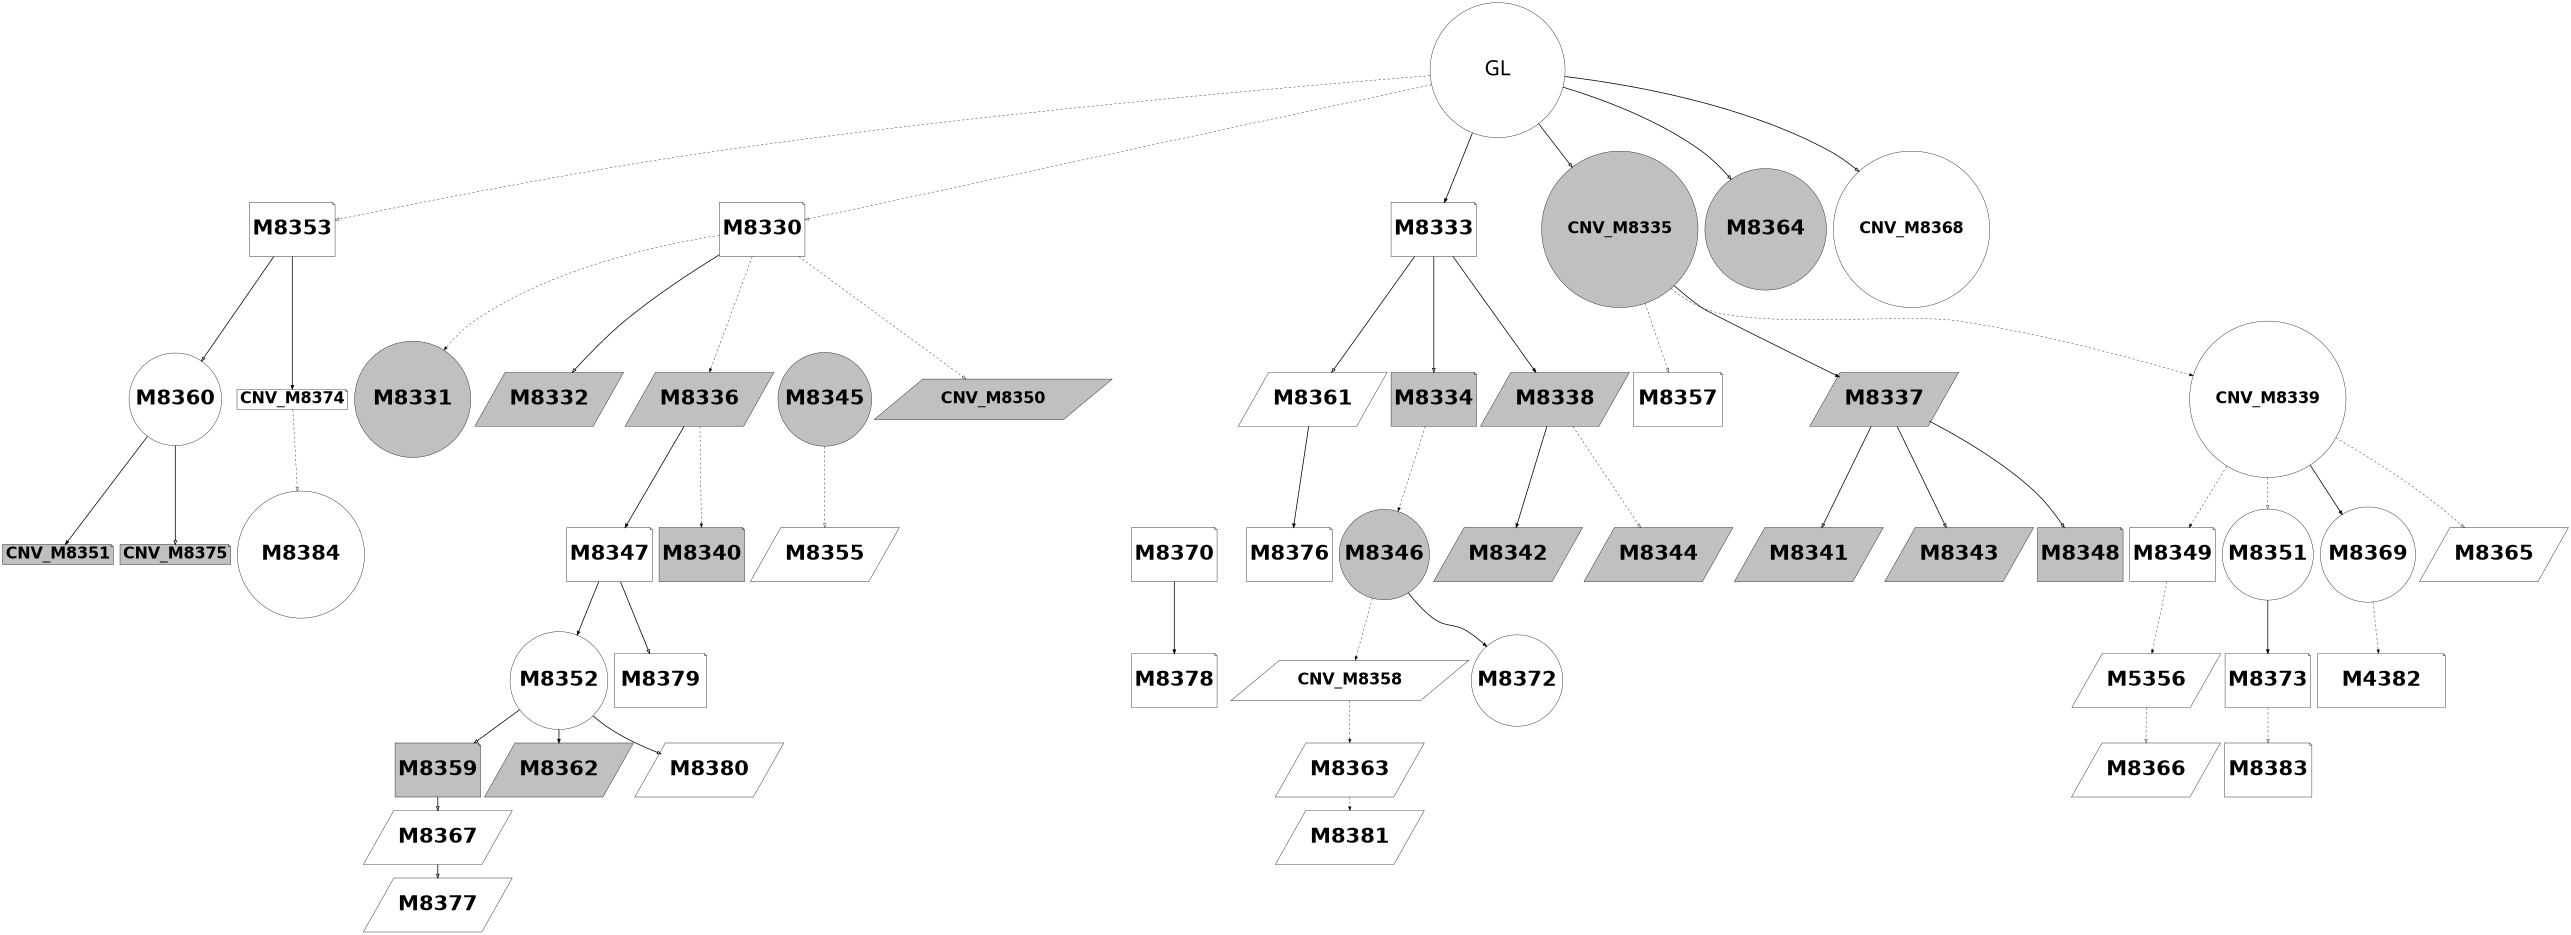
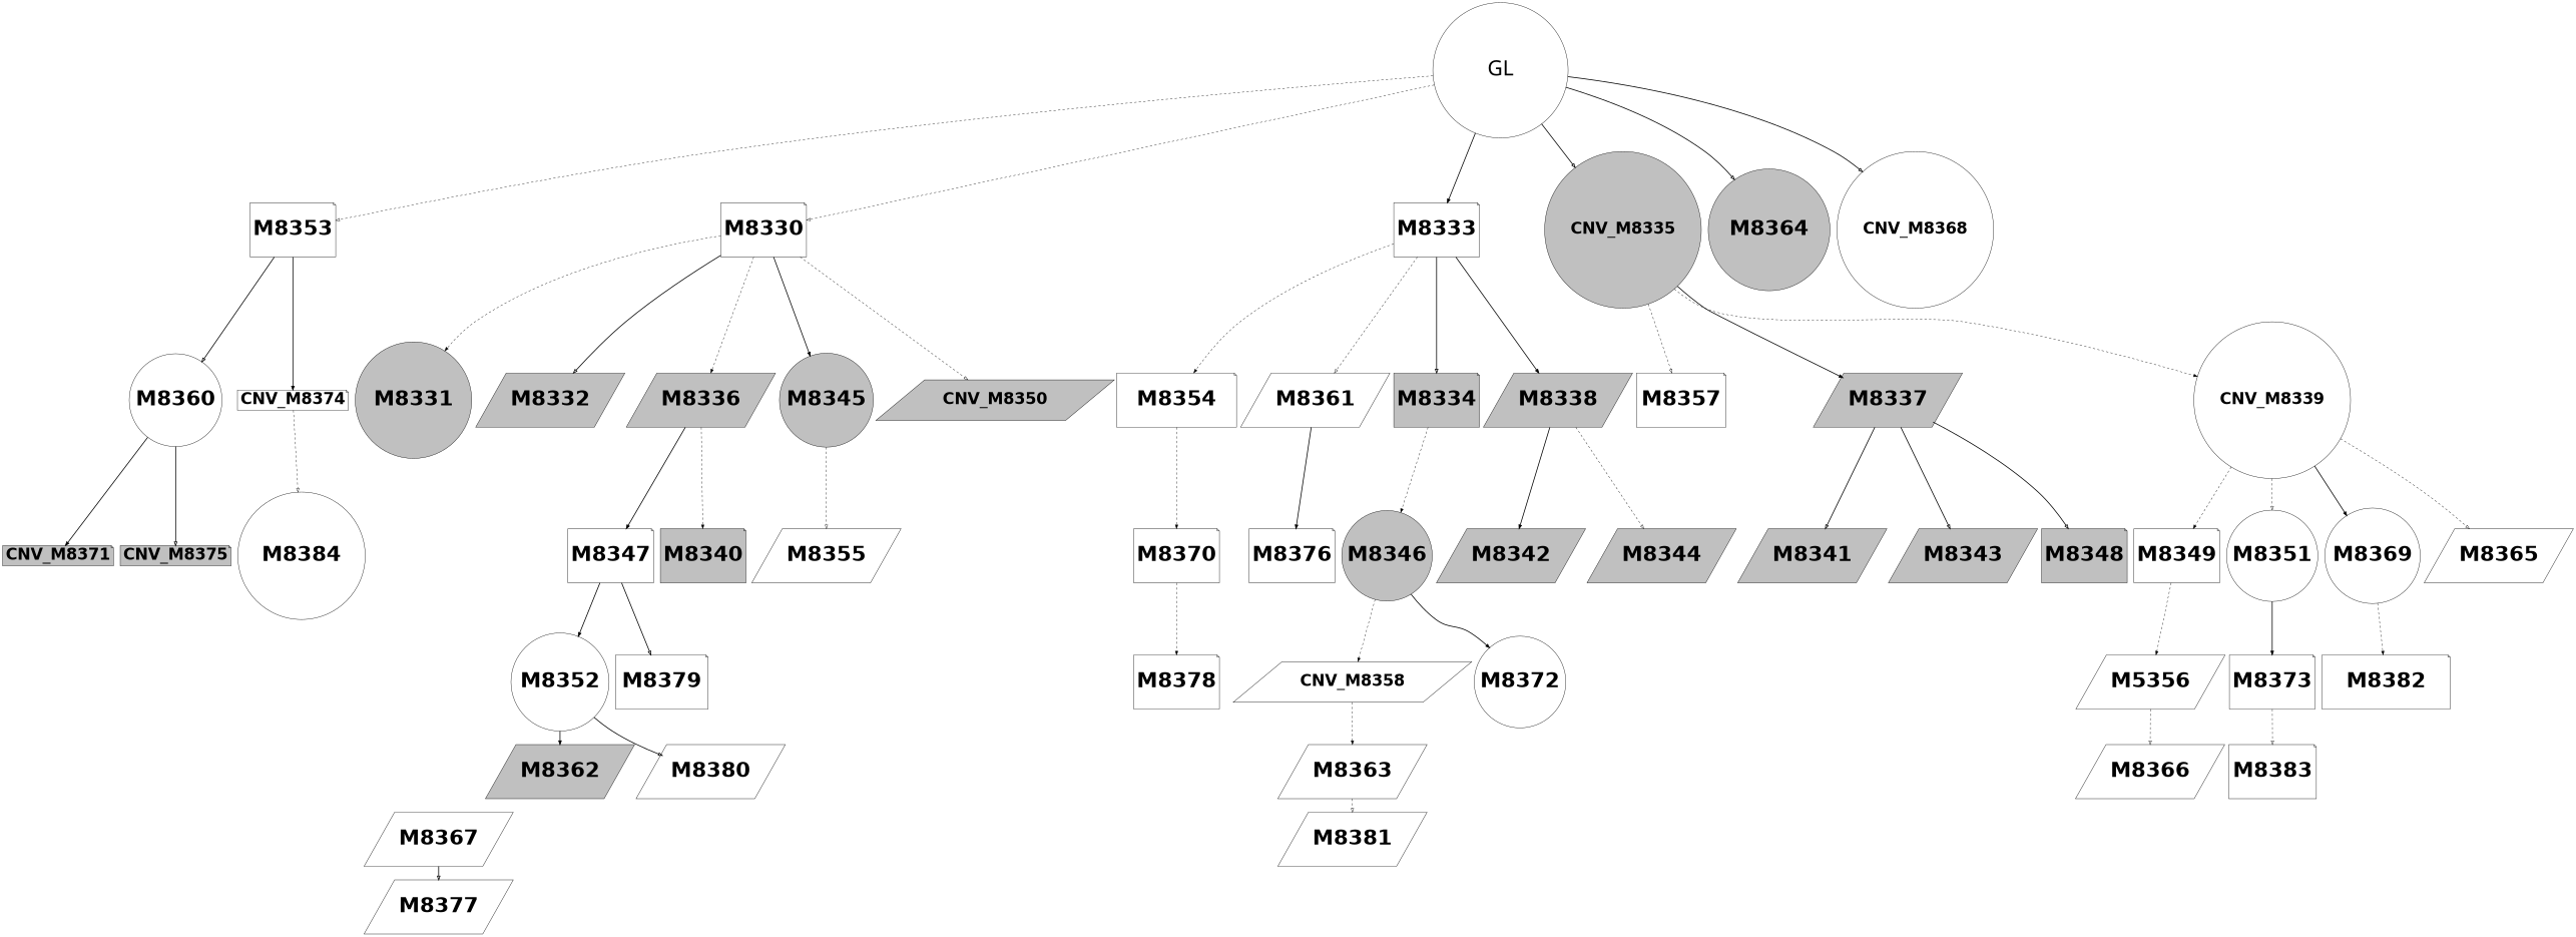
  digraph {
    node [fillcolor=white fontname="helvetica-bold" fontsize=56 shape=parallelogram style=filled]
    edge [arrowhead=onormal style=bold]
    n1 [fillcolor=grey height=2 label=M8346 shape=circle width=2.97]
    n2 [fontsize=42 label=CNV_M8358]
    n3 [height=2 label=M8372 shape=circle width=3.39]
    n4 [height=2 label=M8363 width=2.3]
    n5 [height=2 label=M8381 width=3.19]
    n6 [height=2 label=M8347 shape=note width=1.31]
    n7 [height=2 label=M8352 shape=circle width=1.1]
    n8 [height=2 label=M8379 shape=note width=3.41]
-   n9 [fillcolor=grey height=2 label=M8359 shape=note width=0.78]
    n10 [fillcolor=grey height=2 label=M8362 width=0.02]
    n11 [height=2 label=M8380 width=4.22]
    n12 [height=2 label=M8367 width=1.34]
    n13 [height=2 label=M8349 shape=note width=1.58]
    n14 [height=2 label=M5356 width=3.19]
    n15 [height=2 label=M8366 width=0.16]
    n16 [height=2 label=M8351 shape=circle width=2.8]
    n17 [height=2 label=M8373 shape=note width=2.59]
    n18 [height=2 label=M8383 shape=note width=3.24]
    n19 [height=2 label=M8377 width=4.88]
    n20 [height=2 label=M8353 shape=note width=1.07]
    n21 [height=2 label=M8360 shape=circle width=2.56]
    n22 [fontsize=42 label=CNV_M8374 shape=note]
-   n23 [fillcolor=grey fontsize=42 label=CNV_M8351 shape=note]
+   n23 [fillcolor=grey fontsize=42 label=CNV_M8371 shape=note]
    n24 [fillcolor=grey fontsize=42 label=CNV_M8375 shape=note]
    n25 [height=2 label=M8384 shape=circle width=4.71]
+   n26 [height=2 label=M8354 shape=note width=4.43]
    n27 [height=2 label=M8370 shape=note width=2.85]
    n28 [height=2 label=M8378 shape=note width=1.6]
    n29 [height=2 label=M8361 width=4.81]
    n30 [height=2 label=M8376 shape=note width=1.42]
    n31 [height=2 label=M8369 shape=circle width=3.53]
-   n32 [height=2 label=M4382 shape=note width=4.74]
+   n32 [height=2 label=M8382 shape=note width=4.74]
    n33 [fontname="arial-bold" height=5 label=GL shape=circle width=5 fillcolor="" style=""]
    n34 [height=2 label=M8330 shape=note width=1.44]
    n35 [height=2 label=M8333 shape=note width=2.24]
    n36 [fillcolor=grey fontsize=42 label=CNV_M8335 shape=circle]
    n37 [fillcolor=grey height=2 label=M8364 shape=circle width=4.5]
    n38 [fontsize=42 label=CNV_M8368 shape=circle]
    n39 [fillcolor=grey height=2 label=M8331 shape=circle width=4.3]
    n40 [fillcolor=grey height=2 label=M8332 width=0.53]
    n41 [fillcolor=grey height=2 label=M8336 width=4.86]
    n42 [fillcolor=grey height=2 label=M8345 shape=circle width=2.38]
    n43 [fillcolor=grey fontsize=42 label=CNV_M8350]
    n44 [fillcolor=grey height=2 label=M8334 shape=note width=1.39]
    n45 [fillcolor=grey height=2 label=M8338 width=3.86]
    n46 [height=2 label=M8357 shape=note width=3.3]
    n47 [fillcolor=grey height=2 label=M8337 width=4.42]
    n48 [fontsize=42 label=CNV_M8339 shape=circle]
    n49 [fillcolor=grey height=2 label=M8340 shape=note width=2.13]
    n50 [height=2 label=M8355 width=2.54]
    n51 [fillcolor=grey height=2 label=M8342 width=1.54]
    n52 [fillcolor=grey height=2 label=M8344 width=4.75]
    n53 [fillcolor=grey height=2 label=M8341 width=1.26]
    n54 [fillcolor=grey height=2 label=M8343 width=2.03]
    n55 [fillcolor=grey height=2 label=M8348 shape=note width=0.73]
    n56 [height=2 label=M8365 width=4.34]
    n1 -> n2 [arrowhead=normal style=dashed]
    n1 -> n3 [arrowhead=normal]
    n2 -> n4 [arrowhead=normal style=dashed]
-   n4 -> n5 [arrowhead=normal style=dashed]
+   n4 -> n5 [style=dashed]
    n6 -> n7 [arrowhead=normal]
    n6 -> n8
-   n7 -> n9
    n7 -> n10 [arrowhead=normal]
    n7 -> n11
-   n9 -> n12
    n12 -> n19
    n13 -> n14 [arrowhead=normal style=dashed]
    n14 -> n15 [style=dashed]
    n16 -> n17 [arrowhead=normal]
    n17 -> n18 [style=dashed]
    n20 -> n21
    n20 -> n22 [arrowhead=normal]
    n21 -> n23 [arrowhead=normal]
    n21 -> n24
    n22 -> n25 [style=dashed]
-   n27 -> n28 [arrowhead=normal]
+   n26 -> n27 [arrowhead=normal style=dashed]
+   n27 -> n28 [arrowhead=normal style=dashed]
    n29 -> n30 [arrowhead=normal]
    n31 -> n32 [arrowhead=normal style=dashed]
    n33 -> n20 [style=dashed]
    n33 -> n34 [style=dashed]
    n33 -> n35 [arrowhead=normal]
    n33 -> n36
    n33 -> n37
    n33 -> n38
    n34 -> n39 [arrowhead=normal style=dashed]
    n34 -> n40
    n34 -> n41 [arrowhead=normal style=dashed]
+   n34 -> n42 [arrowhead=normal]
    n34 -> n43 [style=dashed]
-   n35 -> n29
+   n35 -> n26 [arrowhead=normal style=dashed]
+   n35 -> n29 [style=dashed]
    n35 -> n44
    n35 -> n45 [arrowhead=normal]
    n36 -> n46 [style=dashed]
    n36 -> n47 [arrowhead=normal]
    n36 -> n48 [arrowhead=normal style=dashed]
    n41 -> n6 [arrowhead=normal]
    n41 -> n49 [arrowhead=normal style=dashed]
    n42 -> n50 [style=dashed]
    n44 -> n1 [arrowhead=normal style=dashed]
    n45 -> n51 [arrowhead=normal]
    n45 -> n52 [style=dashed]
    n47 -> n53
    n47 -> n54
    n47 -> n55
    n48 -> n13 [arrowhead=normal style=dashed]
    n48 -> n16 [style=dashed]
    n48 -> n31 [arrowhead=normal]
    n48 -> n56 [style=dashed]
  }
